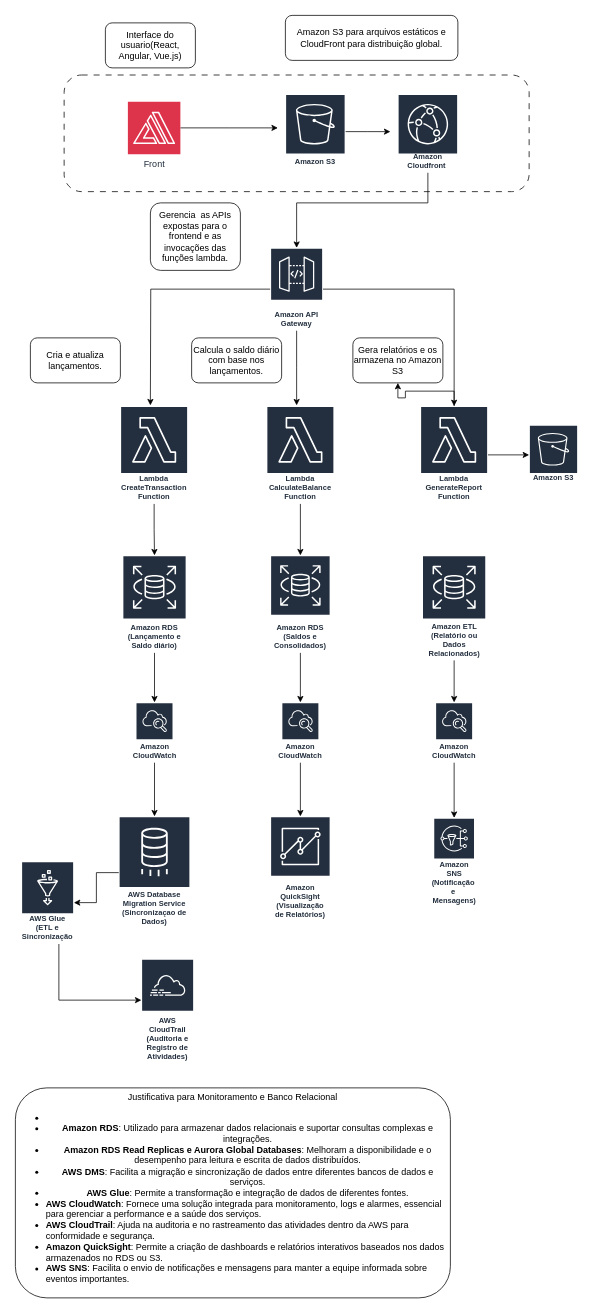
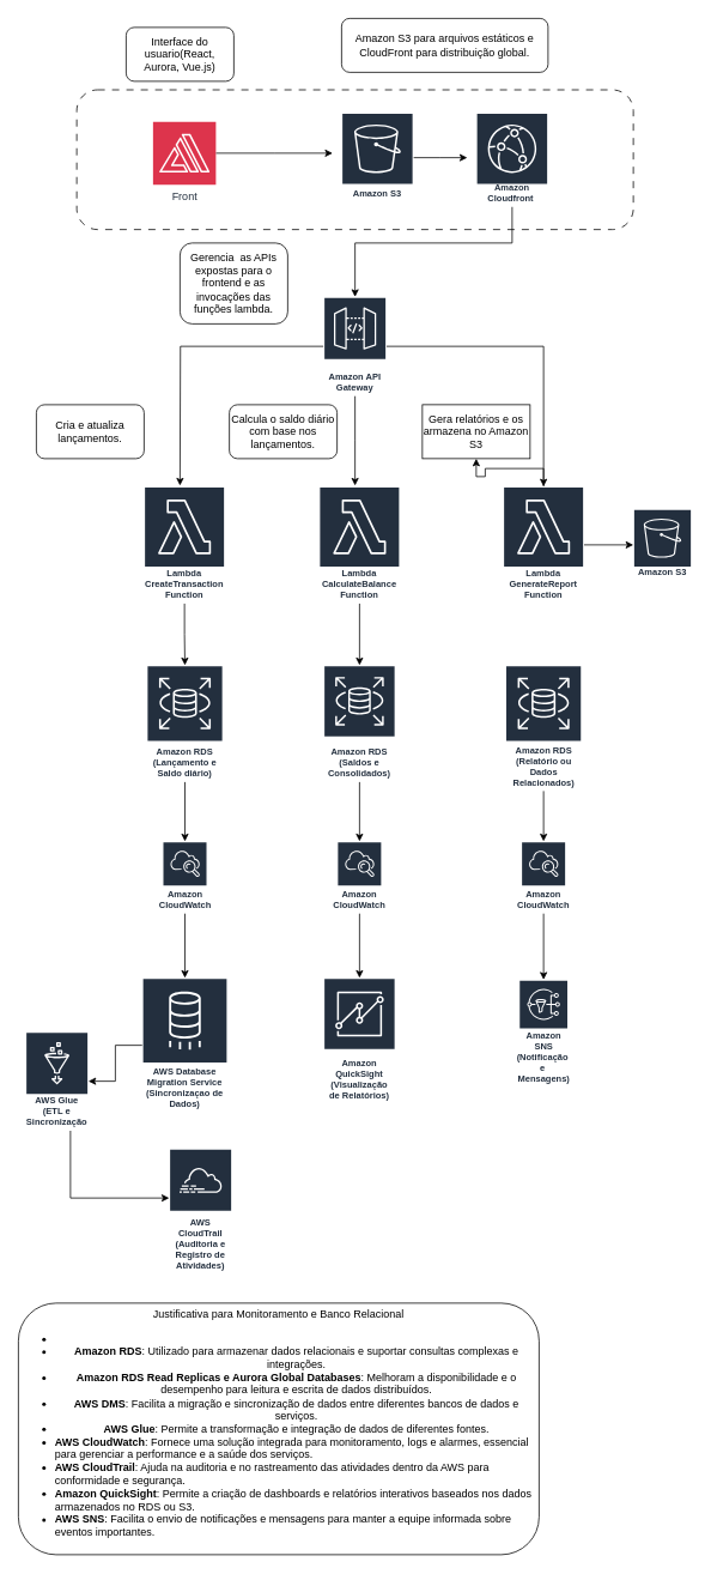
  <mxCell id="0" />
  <mxCell id="1" parent="0" />
  <mxCell id="2" value="" style="rounded=1;whiteSpace=wrap;html=1;shadow=0;dashed=1;dashPattern=8 8;fillColor=none;" vertex="1" parent="1"><mxGeometry x="85" y="99.5" width="620" height="155.5" as="geometry" /></mxCell>
  <mxCell id="3" style="edgeStyle=orthogonalEdgeStyle;rounded=0;orthogonalLoop=1;jettySize=auto;html=1;" edge="1" parent="1" source="4"><mxGeometry relative="1" as="geometry"><mxPoint x="370" y="170" as="targetPoint" /></mxGeometry></mxCell>
  <mxCell id="4" value="Front" style="sketch=0;points=[[0,0,0],[0.25,0,0],[0.5,0,0],[0.75,0,0],[1,0,0],[0,1,0],[0.25,1,0],[0.5,1,0],[0.75,1,0],[1,1,0],[0,0.25,0],[0,0.5,0],[0,0.75,0],[1,0.25,0],[1,0.5,0],[1,0.75,0]];outlineConnect=0;fontColor=#232F3E;fillColor=#DD344C;strokeColor=#ffffff;dashed=0;verticalLabelPosition=bottom;verticalAlign=top;align=center;html=1;fontSize=12;fontStyle=0;aspect=fixed;shape=mxgraph.aws4.resourceIcon;resIcon=mxgraph.aws4.amplify;" vertex="1" parent="1"><mxGeometry x="170" y="135" width="70" height="70" as="geometry" /></mxCell>
  <mxCell id="5" style="edgeStyle=orthogonalEdgeStyle;rounded=0;orthogonalLoop=1;jettySize=auto;html=1;" edge="1" parent="1" source="6" target="10"><mxGeometry relative="1" as="geometry"><Array as="points"><mxPoint x="570" y="270" /><mxPoint x="395" y="270" /></Array></mxGeometry></mxCell>
  <mxCell id="6" value="Amazon Cloudfront&amp;nbsp;" style="sketch=0;outlineConnect=0;fontColor=#232F3E;gradientColor=none;strokeColor=#ffffff;fillColor=#232F3E;dashed=0;verticalLabelPosition=middle;verticalAlign=bottom;align=center;html=1;whiteSpace=wrap;fontSize=10;fontStyle=1;spacing=3;shape=mxgraph.aws4.productIcon;prIcon=mxgraph.aws4.cloudfront;" vertex="1" parent="1"><mxGeometry x="530" y="125" width="80" height="104.5" as="geometry" /></mxCell>
  <mxCell id="7" style="edgeStyle=orthogonalEdgeStyle;rounded=0;orthogonalLoop=1;jettySize=auto;html=1;" edge="1" parent="1" source="10"><mxGeometry relative="1" as="geometry"><mxPoint x="200" y="540" as="targetPoint" /></mxGeometry></mxCell>
  <mxCell id="8" style="edgeStyle=orthogonalEdgeStyle;rounded=0;orthogonalLoop=1;jettySize=auto;html=1;" edge="1" parent="1" source="10" target="17"><mxGeometry relative="1" as="geometry" /></mxCell>
  <mxCell id="9" style="edgeStyle=orthogonalEdgeStyle;rounded=0;orthogonalLoop=1;jettySize=auto;html=1;" edge="1" parent="1" source="10"><mxGeometry relative="1" as="geometry"><mxPoint x="395" y="540" as="targetPoint" /></mxGeometry></mxCell>
  <mxCell id="10" value="Amazon API Gateway" style="sketch=0;outlineConnect=0;fontColor=#232F3E;gradientColor=none;strokeColor=#ffffff;fillColor=#232F3E;dashed=0;verticalLabelPosition=middle;verticalAlign=bottom;align=center;html=1;whiteSpace=wrap;fontSize=10;fontStyle=1;spacing=3;shape=mxgraph.aws4.productIcon;prIcon=mxgraph.aws4.api_gateway;" vertex="1" parent="1"><mxGeometry x="360" y="330" width="70" height="110" as="geometry" /></mxCell>
  <mxCell id="11" style="edgeStyle=orthogonalEdgeStyle;rounded=0;orthogonalLoop=1;jettySize=auto;html=1;" edge="1" parent="1" source="12" target="29"><mxGeometry relative="1" as="geometry" /></mxCell>
  <mxCell id="12" value="Lambda CreateTransaction Function" style="sketch=0;outlineConnect=0;fontColor=#232F3E;gradientColor=none;strokeColor=#ffffff;fillColor=#232F3E;dashed=0;verticalLabelPosition=middle;verticalAlign=bottom;align=center;html=1;whiteSpace=wrap;fontSize=10;fontStyle=1;spacing=3;shape=mxgraph.aws4.productIcon;prIcon=mxgraph.aws4.lambda;" vertex="1" parent="1"><mxGeometry x="160" y="541" width="90" height="130" as="geometry" /></mxCell>
  <mxCell id="13" style="edgeStyle=orthogonalEdgeStyle;rounded=0;orthogonalLoop=1;jettySize=auto;html=1;" edge="1" parent="1" source="14" target="19"><mxGeometry relative="1" as="geometry" /></mxCell>
  <mxCell id="14" value="Lambda CalculateBalance Function" style="sketch=0;outlineConnect=0;fontColor=#232F3E;gradientColor=none;strokeColor=#ffffff;fillColor=#232F3E;dashed=0;verticalLabelPosition=middle;verticalAlign=bottom;align=center;html=1;whiteSpace=wrap;fontSize=10;fontStyle=1;spacing=3;shape=mxgraph.aws4.productIcon;prIcon=mxgraph.aws4.lambda;" vertex="1" parent="1"><mxGeometry x="355" y="541" width="90" height="130" as="geometry" /></mxCell>
  <mxCell id="15" style="edgeStyle=orthogonalEdgeStyle;rounded=0;orthogonalLoop=1;jettySize=auto;html=1;" edge="1" parent="1" source="17" target="38"><mxGeometry relative="1" as="geometry" /></mxCell>
  <mxCell id="16" style="edgeStyle=orthogonalEdgeStyle;rounded=0;orthogonalLoop=1;jettySize=auto;html=1;" edge="1" parent="1" source="17" target="39"><mxGeometry relative="1" as="geometry" /></mxCell>
  <mxCell id="17" value="Lambda GenerateReport Function" style="sketch=0;outlineConnect=0;fontColor=#232F3E;gradientColor=none;strokeColor=#ffffff;fillColor=#232F3E;dashed=0;verticalLabelPosition=middle;verticalAlign=bottom;align=center;html=1;whiteSpace=wrap;fontSize=10;fontStyle=1;spacing=3;shape=mxgraph.aws4.productIcon;prIcon=mxgraph.aws4.lambda;" vertex="1" parent="1"><mxGeometry x="560" y="541" width="90" height="130" as="geometry" /></mxCell>
  <mxCell id="18" style="edgeStyle=orthogonalEdgeStyle;rounded=0;orthogonalLoop=1;jettySize=auto;html=1;" edge="1" parent="1" source="43" target="24"><mxGeometry relative="1" as="geometry" /></mxCell>
  <mxCell id="19" value="Amazon RDS (Saldos e Consolidados)" style="sketch=0;outlineConnect=0;fontColor=#232F3E;gradientColor=none;strokeColor=#ffffff;fillColor=#232F3E;dashed=0;verticalLabelPosition=middle;verticalAlign=bottom;align=center;html=1;whiteSpace=wrap;fontSize=10;fontStyle=1;spacing=3;shape=mxgraph.aws4.productIcon;prIcon=mxgraph.aws4.rds;" vertex="1" parent="1"><mxGeometry x="360" y="740" width="80" height="130" as="geometry" /></mxCell>
  <mxCell id="20" style="edgeStyle=orthogonalEdgeStyle;rounded=0;orthogonalLoop=1;jettySize=auto;html=1;" edge="1" parent="1" source="21"><mxGeometry relative="1" as="geometry"><mxPoint x="520" y="175" as="targetPoint" /></mxGeometry></mxCell>
  <mxCell id="21" value="Amazon S3" style="sketch=0;outlineConnect=0;fontColor=#232F3E;gradientColor=none;strokeColor=#ffffff;fillColor=#232F3E;dashed=0;verticalLabelPosition=middle;verticalAlign=bottom;align=center;html=1;whiteSpace=wrap;fontSize=10;fontStyle=1;spacing=3;shape=mxgraph.aws4.productIcon;prIcon=mxgraph.aws4.s3;" vertex="1" parent="1"><mxGeometry x="380" y="125" width="80" height="100" as="geometry" /></mxCell>
  <mxCell id="22" value="Amazon SNS (Notificação&amp;nbsp; e&amp;nbsp; Mensagens)" style="sketch=0;outlineConnect=0;fontColor=#232F3E;gradientColor=none;strokeColor=#ffffff;fillColor=#232F3E;dashed=0;verticalLabelPosition=middle;verticalAlign=bottom;align=center;html=1;whiteSpace=wrap;fontSize=10;fontStyle=1;spacing=3;shape=mxgraph.aws4.productIcon;prIcon=mxgraph.aws4.sns;" vertex="1" parent="1"><mxGeometry x="577.5" y="1090" width="55" height="120" as="geometry" /></mxCell>
  <mxCell id="23" value="AWS&lt;br&gt;CloudTrail (Auditoria e Registro de Atividades)" style="sketch=0;outlineConnect=0;fontColor=#232F3E;gradientColor=none;strokeColor=#ffffff;fillColor=#232F3E;dashed=0;verticalLabelPosition=middle;verticalAlign=bottom;align=center;html=1;whiteSpace=wrap;fontSize=10;fontStyle=1;spacing=3;shape=mxgraph.aws4.productIcon;prIcon=mxgraph.aws4.cloudtrail;" vertex="1" parent="1"><mxGeometry x="188" y="1278" width="70" height="140" as="geometry" /></mxCell>
  <mxCell id="24" value="Amazon QuickSight (Visualização de Relatórios)" style="sketch=0;outlineConnect=0;fontColor=#232F3E;gradientColor=none;strokeColor=#ffffff;fillColor=#232F3E;dashed=0;verticalLabelPosition=middle;verticalAlign=bottom;align=center;html=1;whiteSpace=wrap;fontSize=10;fontStyle=1;spacing=3;shape=mxgraph.aws4.productIcon;prIcon=mxgraph.aws4.quicksight;" vertex="1" parent="1"><mxGeometry x="360" y="1088" width="80" height="140" as="geometry" /></mxCell>
- <mxCell id="25" value="Interface do usuario(React, Angular, Vue.js&lt;span style=&quot;background-color: initial;&quot;&gt;)&lt;/span&gt;" style="rounded=1;whiteSpace=wrap;html=1;" vertex="1" parent="1"><mxGeometry x="140" y="30" width="120" height="60" as="geometry" /></mxCell>
+ <mxCell id="25" value="Interface do usuario(React, Aurora, Vue.js&lt;span style=&quot;background-color: initial;&quot;&gt;)&lt;/span&gt;" style="rounded=1;whiteSpace=wrap;html=1;" vertex="1" parent="1"><mxGeometry x="140" y="30" width="120" height="60" as="geometry" /></mxCell>
  <mxCell id="26" value="Amazon S3 para arquivos estáticos e CloudFront para distribuição global." style="rounded=1;whiteSpace=wrap;html=1;" vertex="1" parent="1"><mxGeometry x="380" y="20" width="230" height="60" as="geometry" /></mxCell>
  <mxCell id="27" value="Gerencia&amp;nbsp; as APIs expostas para o frontend e as invocações das funções lambda." style="rounded=1;whiteSpace=wrap;html=1;" vertex="1" parent="1"><mxGeometry x="200" y="270" width="120" height="90" as="geometry" /></mxCell>
  <mxCell id="28" style="edgeStyle=orthogonalEdgeStyle;rounded=0;orthogonalLoop=1;jettySize=auto;html=1;" edge="1" parent="1" source="41" target="33"><mxGeometry relative="1" as="geometry" /></mxCell>
  <mxCell id="29" value="Amazon RDS (Lançamento e Saldo diário)" style="sketch=0;outlineConnect=0;fontColor=#232F3E;gradientColor=none;strokeColor=#ffffff;fillColor=#232F3E;dashed=0;verticalLabelPosition=middle;verticalAlign=bottom;align=center;html=1;whiteSpace=wrap;fontSize=10;fontStyle=1;spacing=3;shape=mxgraph.aws4.productIcon;prIcon=mxgraph.aws4.rds;" vertex="1" parent="1"><mxGeometry x="163" y="740" width="85" height="130" as="geometry" /></mxCell>
  <mxCell id="30" style="edgeStyle=orthogonalEdgeStyle;rounded=0;orthogonalLoop=1;jettySize=auto;html=1;" edge="1" parent="1" source="45" target="22"><mxGeometry relative="1" as="geometry" /></mxCell>
- <mxCell id="31" value="Amazon ETL (Relatório ou Dados Relacionados)" style="sketch=0;outlineConnect=0;fontColor=#232F3E;gradientColor=none;strokeColor=#ffffff;fillColor=#232F3E;dashed=0;verticalLabelPosition=middle;verticalAlign=bottom;align=center;html=1;whiteSpace=wrap;fontSize=10;fontStyle=1;spacing=3;shape=mxgraph.aws4.productIcon;prIcon=mxgraph.aws4.rds;" vertex="1" parent="1"><mxGeometry x="562.5" y="740" width="85" height="140" as="geometry" /></mxCell>
+ <mxCell id="31" value="Amazon RDS (Relatório ou Dados Relacionados)" style="sketch=0;outlineConnect=0;fontColor=#232F3E;gradientColor=none;strokeColor=#ffffff;fillColor=#232F3E;dashed=0;verticalLabelPosition=middle;verticalAlign=bottom;align=center;html=1;whiteSpace=wrap;fontSize=10;fontStyle=1;spacing=3;shape=mxgraph.aws4.productIcon;prIcon=mxgraph.aws4.rds;" vertex="1" parent="1"><mxGeometry x="562.5" y="740" width="85" height="140" as="geometry" /></mxCell>
  <mxCell id="32" style="edgeStyle=orthogonalEdgeStyle;rounded=0;orthogonalLoop=1;jettySize=auto;html=1;" edge="1" parent="1" source="33" target="35"><mxGeometry relative="1" as="geometry" /></mxCell>
  <mxCell id="33" value="AWS Database Migration Service (Sincronizaçao de Dados)" style="sketch=0;outlineConnect=0;fontColor=#232F3E;gradientColor=none;strokeColor=#ffffff;fillColor=#232F3E;dashed=0;verticalLabelPosition=middle;verticalAlign=bottom;align=center;html=1;whiteSpace=wrap;fontSize=10;fontStyle=1;spacing=3;shape=mxgraph.aws4.productIcon;prIcon=mxgraph.aws4.database_migration_service;" vertex="1" parent="1"><mxGeometry x="158" y="1088" width="95" height="150" as="geometry" /></mxCell>
  <mxCell id="34" style="edgeStyle=orthogonalEdgeStyle;rounded=0;orthogonalLoop=1;jettySize=auto;html=1;" edge="1" parent="1" source="35" target="23"><mxGeometry relative="1" as="geometry"><Array as="points"><mxPoint x="78" y="1333" /></Array></mxGeometry></mxCell>
  <mxCell id="35" value="AWS Glue (ETL e Sincronização" style="sketch=0;outlineConnect=0;fontColor=#232F3E;gradientColor=none;strokeColor=#ffffff;fillColor=#232F3E;dashed=0;verticalLabelPosition=middle;verticalAlign=bottom;align=center;html=1;whiteSpace=wrap;fontSize=10;fontStyle=1;spacing=3;shape=mxgraph.aws4.productIcon;prIcon=mxgraph.aws4.glue;" vertex="1" parent="1"><mxGeometry x="28" y="1148" width="70" height="110" as="geometry" /></mxCell>
  <mxCell id="36" value="Cria e atualiza lançamentos." style="rounded=1;whiteSpace=wrap;html=1;" vertex="1" parent="1"><mxGeometry x="40" y="450" width="120" height="60" as="geometry" /></mxCell>
  <mxCell id="37" value="Calcula o saldo diário com base nos lançamentos." style="rounded=1;whiteSpace=wrap;html=1;" vertex="1" parent="1"><mxGeometry x="255" y="450" width="120" height="60" as="geometry" /></mxCell>
- <mxCell id="38" value="Gera relatórios e os armazena no Amazon S3" style="rounded=1;whiteSpace=wrap;html=1;" vertex="1" parent="1"><mxGeometry x="470" y="450" width="120" height="60" as="geometry" /></mxCell>
+ <mxCell id="38" value="Gera relatórios e os armazena no Amazon S3" style="whiteSpace=wrap;html=1;rounded=0;" vertex="1" parent="1"><mxGeometry x="470" y="450" width="120" height="60" as="geometry" /></mxCell>
  <mxCell id="39" value="Amazon S3" style="sketch=0;outlineConnect=0;fontColor=#232F3E;gradientColor=none;strokeColor=#ffffff;fillColor=#232F3E;dashed=0;verticalLabelPosition=middle;verticalAlign=bottom;align=center;html=1;whiteSpace=wrap;fontSize=10;fontStyle=1;spacing=3;shape=mxgraph.aws4.productIcon;prIcon=mxgraph.aws4.s3;" vertex="1" parent="1"><mxGeometry x="705" y="566" width="65" height="80" as="geometry" /></mxCell>
  <mxCell id="40" value="" style="edgeStyle=orthogonalEdgeStyle;rounded=0;orthogonalLoop=1;jettySize=auto;html=1;" edge="1" parent="1" source="29" target="41"><mxGeometry relative="1" as="geometry"><mxPoint x="205" y="910" as="sourcePoint" /><mxPoint x="206" y="1088" as="targetPoint" /></mxGeometry></mxCell>
  <mxCell id="41" value="Amazon CloudWatch" style="sketch=0;outlineConnect=0;fontColor=#232F3E;gradientColor=none;strokeColor=#ffffff;fillColor=#232F3E;dashed=0;verticalLabelPosition=middle;verticalAlign=bottom;align=center;html=1;whiteSpace=wrap;fontSize=10;fontStyle=1;spacing=3;shape=mxgraph.aws4.productIcon;prIcon=mxgraph.aws4.cloudwatch;" vertex="1" parent="1"><mxGeometry x="180.5" y="936" width="50" height="80" as="geometry" /></mxCell>
  <mxCell id="42" value="" style="edgeStyle=orthogonalEdgeStyle;rounded=0;orthogonalLoop=1;jettySize=auto;html=1;" edge="1" parent="1" source="19" target="43"><mxGeometry relative="1" as="geometry"><mxPoint x="400" y="910" as="sourcePoint" /><mxPoint x="400" y="1088" as="targetPoint" /></mxGeometry></mxCell>
  <mxCell id="43" value="Amazon CloudWatch" style="sketch=0;outlineConnect=0;fontColor=#232F3E;gradientColor=none;strokeColor=#ffffff;fillColor=#232F3E;dashed=0;verticalLabelPosition=middle;verticalAlign=bottom;align=center;html=1;whiteSpace=wrap;fontSize=10;fontStyle=1;spacing=3;shape=mxgraph.aws4.productIcon;prIcon=mxgraph.aws4.cloudwatch;" vertex="1" parent="1"><mxGeometry x="375" y="936" width="50" height="80" as="geometry" /></mxCell>
  <mxCell id="44" value="" style="edgeStyle=orthogonalEdgeStyle;rounded=0;orthogonalLoop=1;jettySize=auto;html=1;" edge="1" parent="1" source="31" target="45"><mxGeometry relative="1" as="geometry"><mxPoint x="605" y="915" as="sourcePoint" /><mxPoint x="605" y="1090" as="targetPoint" /></mxGeometry></mxCell>
  <mxCell id="45" value="Amazon CloudWatch" style="sketch=0;outlineConnect=0;fontColor=#232F3E;gradientColor=none;strokeColor=#ffffff;fillColor=#232F3E;dashed=0;verticalLabelPosition=middle;verticalAlign=bottom;align=center;html=1;whiteSpace=wrap;fontSize=10;fontStyle=1;spacing=3;shape=mxgraph.aws4.productIcon;prIcon=mxgraph.aws4.cloudwatch;" vertex="1" parent="1"><mxGeometry x="580" y="936" width="50" height="80" as="geometry" /></mxCell>
  <mxCell id="46" value="Justificativa para Monitoramento e Banco Relacional&lt;br&gt;&lt;ul&gt;&lt;li style=&quot;text-align: left;&quot;&gt;&lt;li&gt;&lt;strong&gt;Amazon RDS&lt;/strong&gt;: Utilizado para armazenar dados relacionais e suportar consultas complexas e integrações.&lt;/li&gt;&lt;li&gt;&lt;strong&gt;Amazon RDS Read Replicas e Aurora Global Databases&lt;/strong&gt;: Melhoram a disponibilidade e o desempenho para leitura e escrita de dados distribuídos.&lt;/li&gt;&lt;li&gt;&lt;strong&gt;AWS DMS&lt;/strong&gt;: Facilita a migração e sincronização de dados entre diferentes bancos de dados e serviços.&lt;/li&gt;&lt;li&gt;&lt;strong&gt;AWS Glue&lt;/strong&gt;: Permite a transformação e integração de dados de diferentes fontes.&lt;/li&gt;&lt;/li&gt;&lt;li style=&quot;text-align: left;&quot;&gt;&lt;b&gt;AWS CloudWatch&lt;/b&gt;: Fornece uma solução integrada para monitoramento, logs e alarmes, essencial para gerenciar a performance e a saúde dos serviços.&lt;/li&gt;&lt;li style=&quot;text-align: left;&quot;&gt;&lt;b&gt;AWS CloudTrail&lt;/b&gt;: Ajuda na auditoria e no rastreamento das atividades dentro da AWS para conformidade e segurança.&lt;/li&gt;&lt;li style=&quot;text-align: left;&quot;&gt;&lt;b&gt;Amazon QuickSight&lt;/b&gt;: Permite a criação de dashboards e relatórios interativos baseados nos dados armazenados no RDS ou S3.&lt;/li&gt;&lt;li style=&quot;text-align: left;&quot;&gt;&lt;b&gt;AWS SNS&lt;/b&gt;: Facilita o envio de notificações e mensagens para manter a equipe informada sobre eventos importantes.&lt;/li&gt;&lt;/ul&gt;" style="rounded=1;fillColor=none;fontColor=default;labelBackgroundColor=none;whiteSpace=wrap;html=1;" vertex="1" parent="1"><mxGeometry x="20" y="1450" width="580" height="280" as="geometry" /></mxCell>
